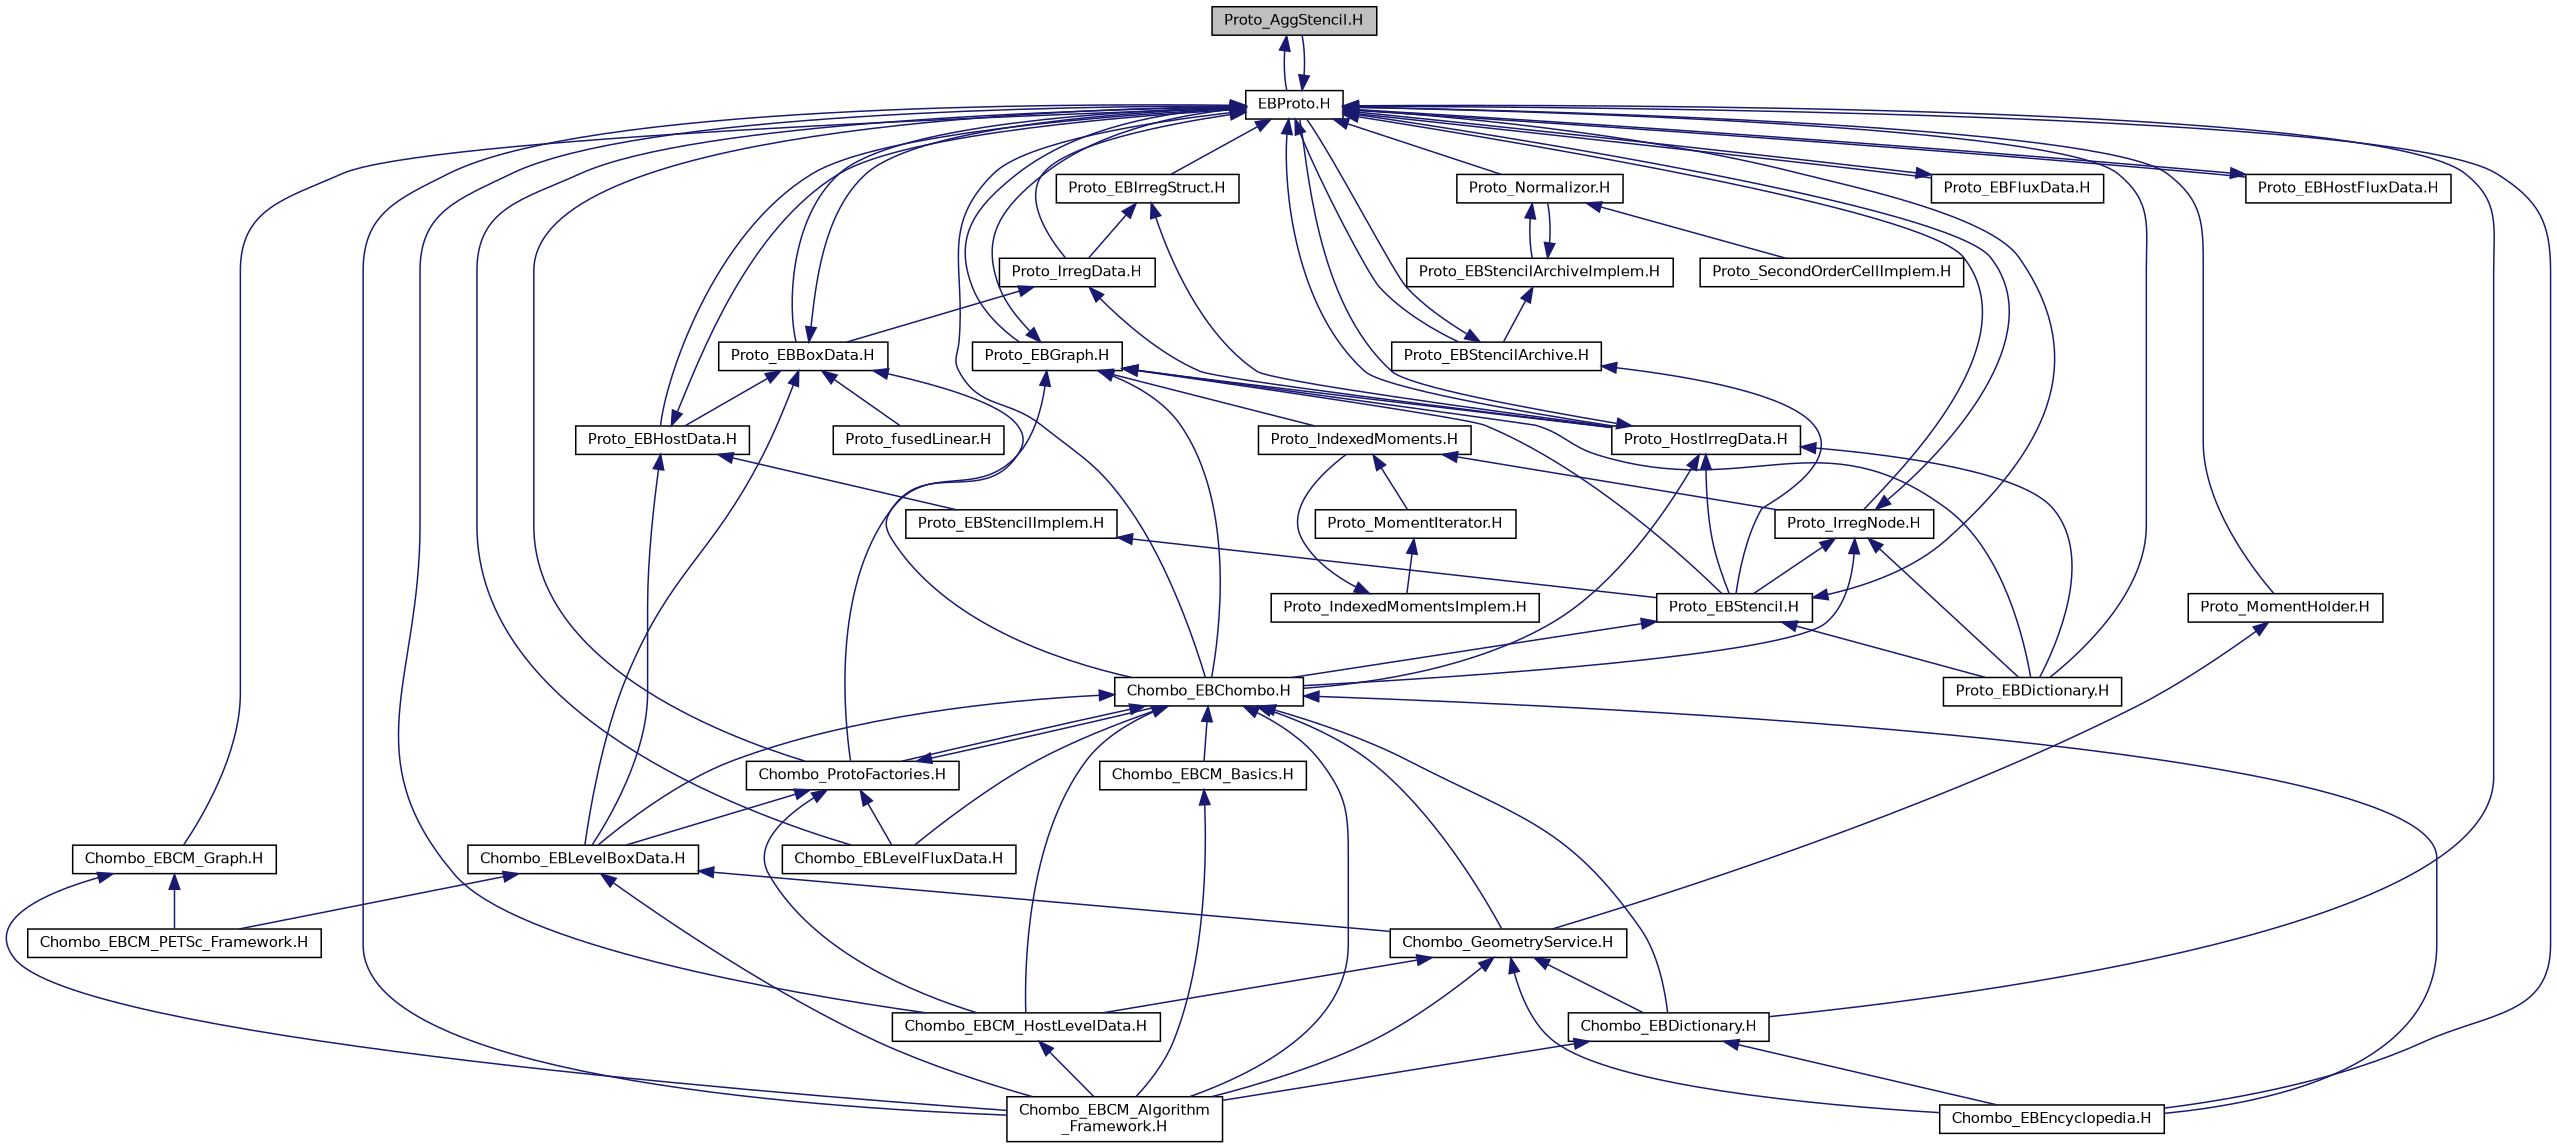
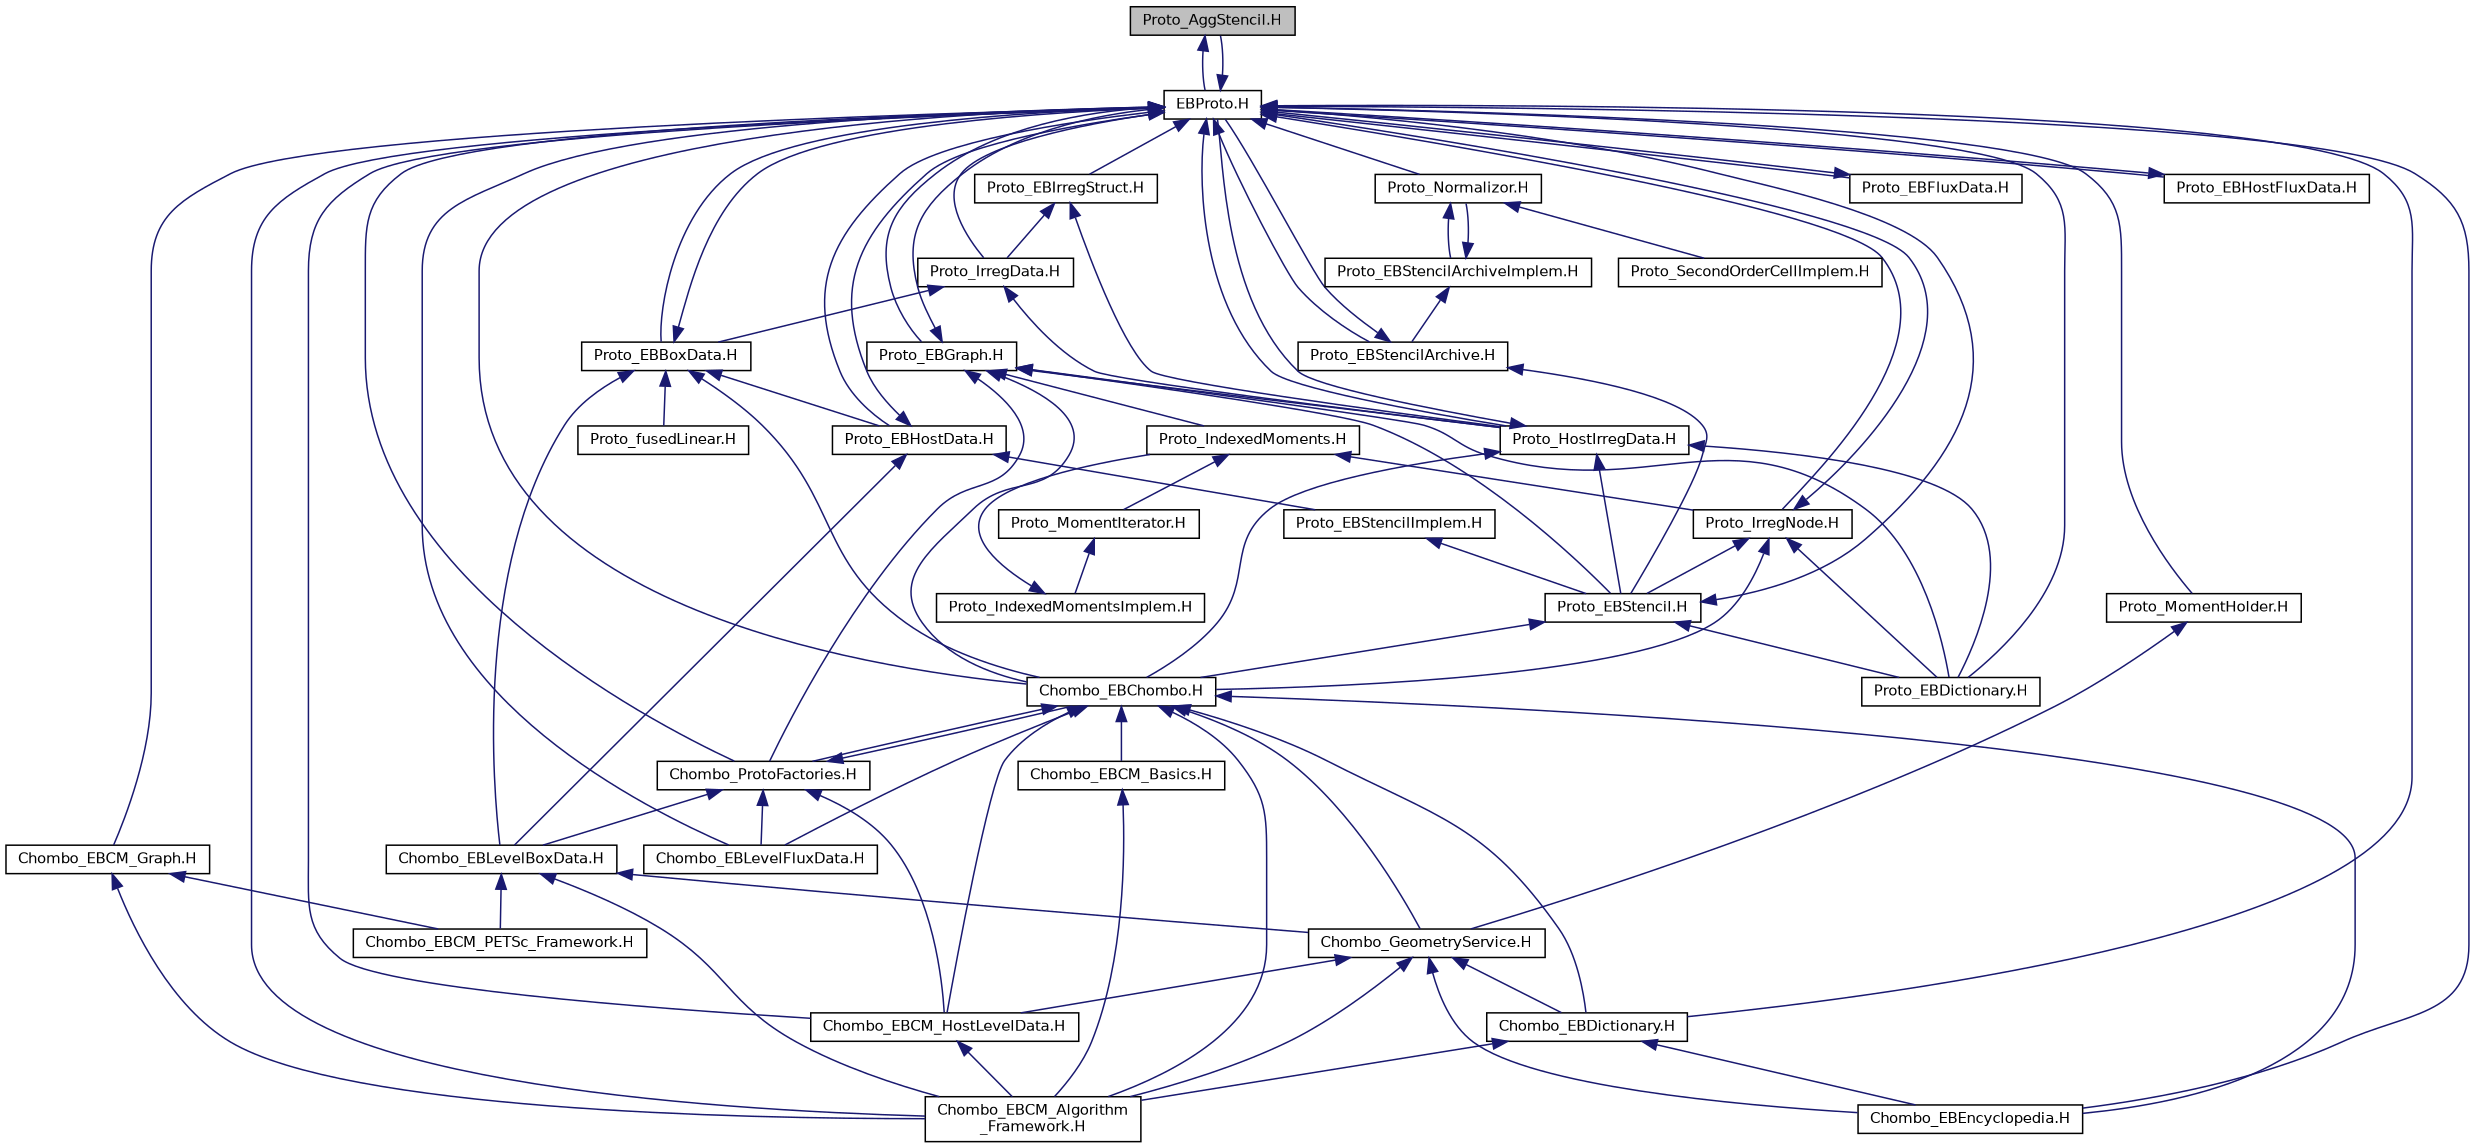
  digraph {
    node [color=black fillcolor=white fontname=Helvetica fontsize=10 shape=record style=filled]
    edge [color=midnightblue dir=back fontname=Helvetica fontsize=10 labelfontname=Helvetica labelfontsize=10 style=solid]
    n1 [fillcolor=grey75 fontcolor=black height=0.2 label="Proto_AggStencil.H" width=0.4]
    n2 [height=0.2 label="EBProto.H" width=0.4]
    n3 [height=0.2 label="Chombo_EBCM_Algorithm\l_Framework.H" width=0.4]
    n4 [height=0.2 label="Chombo_EBCM_Graph.H" width=0.4]
    n5 [height=0.2 label="Chombo_EBCM_HostLevelData.H" width=0.4]
    n6 [height=0.2 label="Proto_HostIrregData.H" width=0.4]
    n7 [height=0.2 label="Proto_EBDictionary.H" width=0.4]
    n8 [height=0.2 label="Chombo_EBChombo.H" width=0.4]
    n9 [height=0.2 label="Chombo_ProtoFactories.H" width=0.4]
    n10 [height=0.2 label="Chombo_EBLevelFluxData.H" width=0.4]
    n11 [height=0.2 label="Chombo_EBDictionary.H" width=0.4]
    n12 [height=0.2 label="Chombo_EBEncyclopedia.H" width=0.4]
    n13 [height=0.2 label="Proto_EBIrregStruct.H" width=0.4]
    n14 [height=0.2 label="Proto_IrregData.H" width=0.4]
    n15 [height=0.2 label="Proto_EBBoxData.H" width=0.4]
    n16 [height=0.2 label="Proto_EBHostData.H" width=0.4]
    n17 [height=0.2 label="Proto_IrregNode.H" width=0.4]
    n18 [height=0.2 label="Proto_EBGraph.H" width=0.4]
    n19 [height=0.2 label="Proto_EBFluxData.H" width=0.4]
    n20 [height=0.2 label="Proto_EBStencilArchive.H" width=0.4]
    n21 [height=0.2 label="Proto_Normalizor.H" width=0.4]
    n22 [height=0.2 label="Proto_EBHostFluxData.H" width=0.4]
    n23 [height=0.2 label="Proto_MomentHolder.H" width=0.4]
    n24 [height=0.2 label="Chombo_EBCM_PETSc_Framework.H" width=0.4]
    n25 [height=0.2 label="Proto_EBStencil.H" width=0.4]
    n26 [height=0.2 label="Chombo_EBCM_Basics.H" width=0.4]
    n27 [height=0.2 label="Chombo_EBLevelBoxData.H" width=0.4]
    n28 [height=0.2 label="Chombo_GeometryService.H" width=0.4]
    n29 [height=0.2 label="Proto_fusedLinear.H" width=0.4]
    n30 [height=0.2 label="Proto_EBStencilImplem.H" width=0.4]
    n31 [height=0.2 label="Proto_IndexedMoments.H" width=0.4]
    n32 [height=0.2 label="Proto_EBStencilArchiveImplem.H" width=0.4]
    n33 [height=0.2 label="Proto_SecondOrderCellImplem.H" width=0.4]
    n34 [height=0.2 label="Proto_MomentIterator.H" width=0.4]
    n35 [height=0.2 label="Proto_IndexedMomentsImplem.H" width=0.4]
    n1 -> n2
    n2 -> n1
    n2 -> n3
    n2 -> n4
    n2 -> n5
    n2 -> n6
    n2 -> n7
    n2 -> n8
    n2 -> n9
    n2 -> n10
    n2 -> n11
    n2 -> n12
    n2 -> n13
    n2 -> n14
    n2 -> n15
    n2 -> n16
    n2 -> n17
    n2 -> n18
    n2 -> n19
    n2 -> n20
    n2 -> n21
    n2 -> n22
    n2 -> n23
    n4 -> n3
    n4 -> n24
    n5 -> n3
    n6 -> n2
    n6 -> n7
    n6 -> n8
    n6 -> n25
    n8 -> n3
    n8 -> n5
    n8 -> n9
    n8 -> n10
    n8 -> n11
    n8 -> n12
    n8 -> n26
-   n8 -> n27
    n8 -> n28
    n9 -> n5
    n9 -> n8
    n9 -> n10
    n9 -> n27
    n11 -> n3
    n11 -> n12
    n13 -> n6
    n13 -> n14
    n14 -> n6
    n14 -> n15
    n15 -> n2
    n15 -> n8
    n15 -> n16
    n15 -> n27
    n15 -> n29
    n16 -> n2
    n16 -> n27
    n16 -> n30
    n17 -> n2
    n17 -> n7
    n17 -> n8
    n17 -> n25
    n18 -> n2
    n18 -> n6
    n18 -> n7
    n18 -> n8
    n18 -> n9
    n18 -> n25
    n18 -> n31
    n19 -> n2
    n20 -> n2
    n20 -> n25
    n21 -> n32
    n21 -> n33
    n22 -> n2
    n23 -> n28
    n25 -> n2
    n25 -> n7
    n25 -> n8
    n26 -> n3
    n27 -> n3
    n27 -> n24
    n27 -> n28
    n28 -> n3
    n28 -> n5
    n28 -> n11
    n28 -> n12
    n30 -> n25
    n31 -> n17
    n31 -> n34
    n32 -> n20
    n32 -> n21
    n34 -> n35
    n35 -> n31
  }
